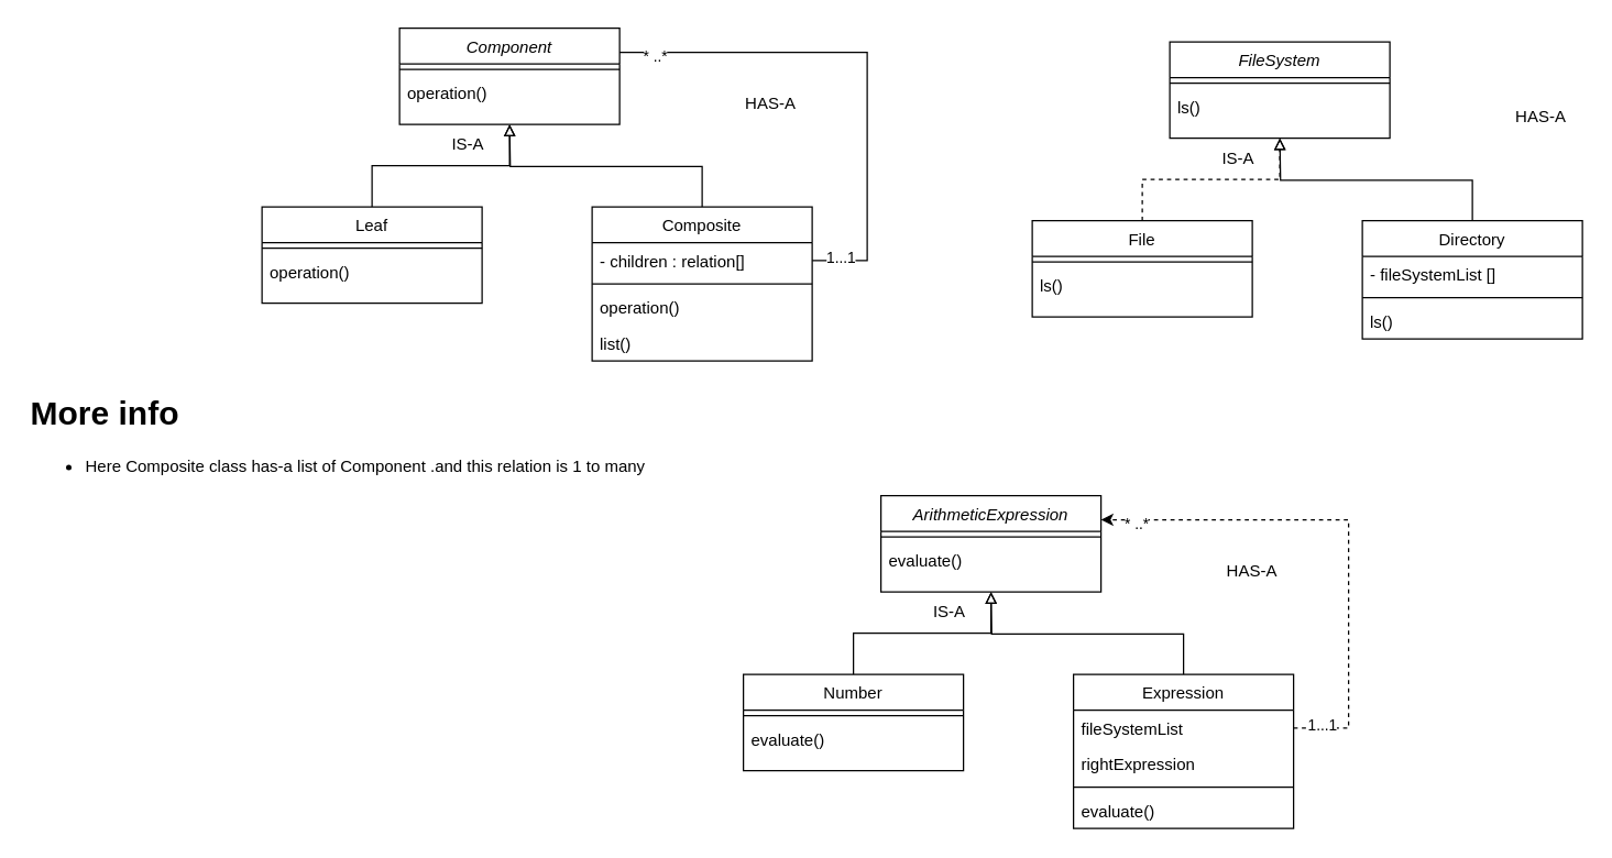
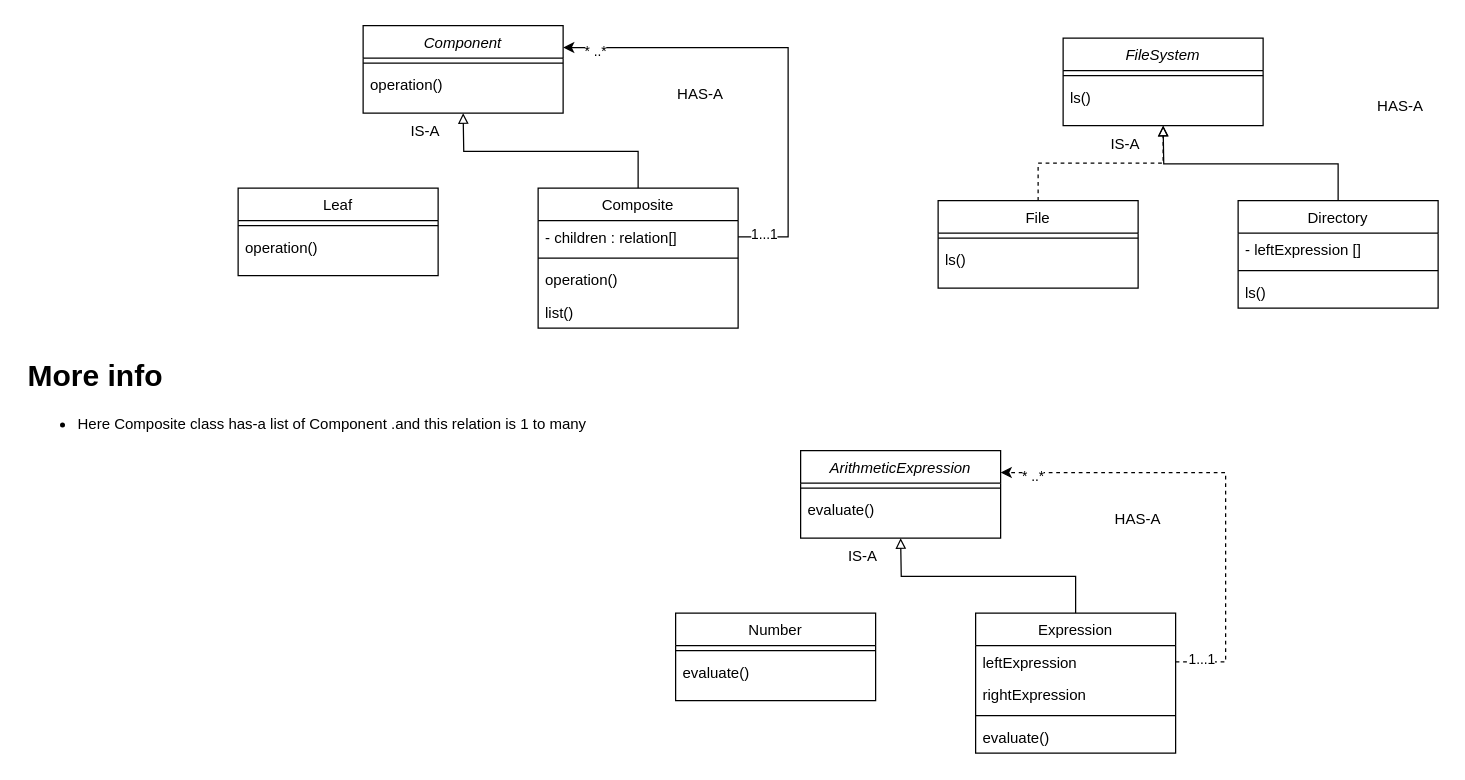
  <mxCell id="0" />
  <mxCell id="1" parent="0" />
  <mxCell id="2" value="FileSystem" style="swimlane;fontStyle=2;align=center;verticalAlign=top;childLayout=stackLayout;horizontal=1;startSize=26;horizontalStack=0;resizeParent=1;resizeLast=0;collapsible=1;marginBottom=0;rounded=0;shadow=0;strokeWidth=1;" parent="1" vertex="1"><mxGeometry x="850" y="30" width="160" height="70" as="geometry"><mxRectangle x="550" y="140" width="160" height="26" as="alternateBounds" /></mxGeometry></mxCell>
  <mxCell id="3" value="" style="line;html=1;strokeWidth=1;align=left;verticalAlign=middle;spacingTop=-1;spacingLeft=3;spacingRight=3;rotatable=0;labelPosition=right;points=[];portConstraint=eastwest;" parent="2" vertex="1"><mxGeometry y="26" width="160" height="8" as="geometry" /></mxCell>
  <mxCell id="4" value="ls()" style="text;align=left;verticalAlign=top;spacingLeft=4;spacingRight=4;overflow=hidden;rotatable=0;points=[[0,0.5],[1,0.5]];portConstraint=eastwest;" parent="2" vertex="1"><mxGeometry y="34" width="160" height="26" as="geometry" /></mxCell>
  <mxCell id="5" style="edgeStyle=orthogonalEdgeStyle;rounded=0;orthogonalLoop=1;jettySize=auto;html=1;exitX=0.5;exitY=0;exitDx=0;exitDy=0;entryX=0.5;entryY=1;entryDx=0;entryDy=0;endArrow=block;endFill=0;dashed=1;" edge="1" parent="1" source="6" target="2"><mxGeometry relative="1" as="geometry" /></mxCell>
  <mxCell id="6" value="File" style="swimlane;fontStyle=0;align=center;verticalAlign=top;childLayout=stackLayout;horizontal=1;startSize=26;horizontalStack=0;resizeParent=1;resizeLast=0;collapsible=1;marginBottom=0;rounded=0;shadow=0;strokeWidth=1;" vertex="1" parent="1"><mxGeometry x="750" y="160" width="160" height="70" as="geometry"><mxRectangle x="550" y="140" width="160" height="26" as="alternateBounds" /></mxGeometry></mxCell>
  <mxCell id="7" value="" style="line;html=1;strokeWidth=1;align=left;verticalAlign=middle;spacingTop=-1;spacingLeft=3;spacingRight=3;rotatable=0;labelPosition=right;points=[];portConstraint=eastwest;" vertex="1" parent="6"><mxGeometry y="26" width="160" height="8" as="geometry" /></mxCell>
  <mxCell id="8" value="ls()" style="text;align=left;verticalAlign=top;spacingLeft=4;spacingRight=4;overflow=hidden;rotatable=0;points=[[0,0.5],[1,0.5]];portConstraint=eastwest;" vertex="1" parent="6"><mxGeometry y="34" width="160" height="26" as="geometry" /></mxCell>
  <mxCell id="9" style="edgeStyle=orthogonalEdgeStyle;rounded=0;orthogonalLoop=1;jettySize=auto;html=1;exitX=0.5;exitY=0;exitDx=0;exitDy=0;endArrow=block;endFill=0;" edge="1" parent="1" source="10"><mxGeometry relative="1" as="geometry"><mxPoint x="930" y="100" as="targetPoint" /></mxGeometry></mxCell>
  <mxCell id="10" value="Directory" style="swimlane;fontStyle=0;align=center;verticalAlign=top;childLayout=stackLayout;horizontal=1;startSize=26;horizontalStack=0;resizeParent=1;resizeLast=0;collapsible=1;marginBottom=0;rounded=0;shadow=0;strokeWidth=1;" vertex="1" parent="1"><mxGeometry x="990" y="160" width="160" height="86" as="geometry"><mxRectangle x="550" y="140" width="160" height="26" as="alternateBounds" /></mxGeometry></mxCell>
- <mxCell id="11" value="- fileSystemList []" style="text;align=left;verticalAlign=top;spacingLeft=4;spacingRight=4;overflow=hidden;rotatable=0;points=[[0,0.5],[1,0.5]];portConstraint=eastwest;" vertex="1" parent="10"><mxGeometry y="26" width="160" height="26" as="geometry" /></mxCell>
+ <mxCell id="11" value="- leftExpression []" style="text;align=left;verticalAlign=top;spacingLeft=4;spacingRight=4;overflow=hidden;rotatable=0;points=[[0,0.5],[1,0.5]];portConstraint=eastwest;" vertex="1" parent="10"><mxGeometry y="26" width="160" height="26" as="geometry" /></mxCell>
  <mxCell id="12" value="" style="line;html=1;strokeWidth=1;align=left;verticalAlign=middle;spacingTop=-1;spacingLeft=3;spacingRight=3;rotatable=0;labelPosition=right;points=[];portConstraint=eastwest;" vertex="1" parent="10"><mxGeometry y="52" width="160" height="8" as="geometry" /></mxCell>
  <mxCell id="13" value="ls()" style="text;align=left;verticalAlign=top;spacingLeft=4;spacingRight=4;overflow=hidden;rotatable=0;points=[[0,0.5],[1,0.5]];portConstraint=eastwest;" vertex="1" parent="10"><mxGeometry y="60" width="160" height="26" as="geometry" /></mxCell>
  <mxCell id="14" value="IS-A" style="text;html=1;align=center;verticalAlign=middle;whiteSpace=wrap;rounded=0;" vertex="1" parent="1"><mxGeometry x="870" y="100" width="60" height="30" as="geometry" /></mxCell>
  <mxCell id="15" value="HAS-A" style="text;html=1;align=center;verticalAlign=middle;whiteSpace=wrap;rounded=0;" vertex="1" parent="1"><mxGeometry x="1090" y="70" width="60" height="30" as="geometry" /></mxCell>
  <mxCell id="16" value="Component" style="swimlane;fontStyle=2;align=center;verticalAlign=top;childLayout=stackLayout;horizontal=1;startSize=26;horizontalStack=0;resizeParent=1;resizeLast=0;collapsible=1;marginBottom=0;rounded=0;shadow=0;strokeWidth=1;" vertex="1" parent="1"><mxGeometry x="290" y="20" width="160" height="70" as="geometry"><mxRectangle x="550" y="140" width="160" height="26" as="alternateBounds" /></mxGeometry></mxCell>
  <mxCell id="17" value="" style="line;html=1;strokeWidth=1;align=left;verticalAlign=middle;spacingTop=-1;spacingLeft=3;spacingRight=3;rotatable=0;labelPosition=right;points=[];portConstraint=eastwest;" vertex="1" parent="16"><mxGeometry y="26" width="160" height="8" as="geometry" /></mxCell>
  <mxCell id="18" value="operation()" style="text;align=left;verticalAlign=top;spacingLeft=4;spacingRight=4;overflow=hidden;rotatable=0;points=[[0,0.5],[1,0.5]];portConstraint=eastwest;" vertex="1" parent="16"><mxGeometry y="34" width="160" height="26" as="geometry" /></mxCell>
- <mxCell id="19" style="edgeStyle=orthogonalEdgeStyle;rounded=0;orthogonalLoop=1;jettySize=auto;html=1;exitX=0.5;exitY=0;exitDx=0;exitDy=0;entryX=0.5;entryY=1;entryDx=0;entryDy=0;endArrow=block;endFill=0;" edge="1" parent="1" source="20" target="16"><mxGeometry relative="1" as="geometry" /></mxCell>
  <mxCell id="20" value="Leaf" style="swimlane;fontStyle=0;align=center;verticalAlign=top;childLayout=stackLayout;horizontal=1;startSize=26;horizontalStack=0;resizeParent=1;resizeLast=0;collapsible=1;marginBottom=0;rounded=0;shadow=0;strokeWidth=1;" vertex="1" parent="1"><mxGeometry x="190" y="150" width="160" height="70" as="geometry"><mxRectangle x="550" y="140" width="160" height="26" as="alternateBounds" /></mxGeometry></mxCell>
  <mxCell id="21" value="" style="line;html=1;strokeWidth=1;align=left;verticalAlign=middle;spacingTop=-1;spacingLeft=3;spacingRight=3;rotatable=0;labelPosition=right;points=[];portConstraint=eastwest;" vertex="1" parent="20"><mxGeometry y="26" width="160" height="8" as="geometry" /></mxCell>
  <mxCell id="22" value="operation()" style="text;align=left;verticalAlign=top;spacingLeft=4;spacingRight=4;overflow=hidden;rotatable=0;points=[[0,0.5],[1,0.5]];portConstraint=eastwest;" vertex="1" parent="20"><mxGeometry y="34" width="160" height="26" as="geometry" /></mxCell>
  <mxCell id="23" style="edgeStyle=orthogonalEdgeStyle;rounded=0;orthogonalLoop=1;jettySize=auto;html=1;exitX=0.5;exitY=0;exitDx=0;exitDy=0;endArrow=block;endFill=0;" edge="1" parent="1" source="24"><mxGeometry relative="1" as="geometry"><mxPoint x="370" y="90" as="targetPoint" /></mxGeometry></mxCell>
  <mxCell id="24" value="Composite" style="swimlane;fontStyle=0;align=center;verticalAlign=top;childLayout=stackLayout;horizontal=1;startSize=26;horizontalStack=0;resizeParent=1;resizeLast=0;collapsible=1;marginBottom=0;rounded=0;shadow=0;strokeWidth=1;" vertex="1" parent="1"><mxGeometry x="430" y="150" width="160" height="112" as="geometry"><mxRectangle x="550" y="140" width="160" height="26" as="alternateBounds" /></mxGeometry></mxCell>
  <mxCell id="25" value="- children : relation[]" style="text;align=left;verticalAlign=top;spacingLeft=4;spacingRight=4;overflow=hidden;rotatable=0;points=[[0,0.5],[1,0.5]];portConstraint=eastwest;" vertex="1" parent="24"><mxGeometry y="26" width="160" height="26" as="geometry" /></mxCell>
  <mxCell id="26" value="" style="line;html=1;strokeWidth=1;align=left;verticalAlign=middle;spacingTop=-1;spacingLeft=3;spacingRight=3;rotatable=0;labelPosition=right;points=[];portConstraint=eastwest;" vertex="1" parent="24"><mxGeometry y="52" width="160" height="8" as="geometry" /></mxCell>
  <mxCell id="27" value="operation()" style="text;align=left;verticalAlign=top;spacingLeft=4;spacingRight=4;overflow=hidden;rotatable=0;points=[[0,0.5],[1,0.5]];portConstraint=eastwest;" vertex="1" parent="24"><mxGeometry y="60" width="160" height="26" as="geometry" /></mxCell>
  <mxCell id="28" value="list()" style="text;align=left;verticalAlign=top;spacingLeft=4;spacingRight=4;overflow=hidden;rotatable=0;points=[[0,0.5],[1,0.5]];portConstraint=eastwest;" vertex="1" parent="24"><mxGeometry y="86" width="160" height="26" as="geometry" /></mxCell>
  <mxCell id="29" value="IS-A" style="text;html=1;align=center;verticalAlign=middle;whiteSpace=wrap;rounded=0;" vertex="1" parent="1"><mxGeometry x="310" y="90" width="60" height="30" as="geometry" /></mxCell>
- <mxCell id="30" style="edgeStyle=orthogonalEdgeStyle;rounded=0;orthogonalLoop=1;jettySize=auto;html=1;exitX=1;exitY=0.5;exitDx=0;exitDy=0;entryX=1;entryY=0.25;entryDx=0;entryDy=0;fontStyle=1;fontSize=14;endArrow=none;" edge="1" parent="1" source="25" target="16"><mxGeometry relative="1" as="geometry"><Array as="points"><mxPoint x="630" y="189" /><mxPoint x="630" y="38" /></Array></mxGeometry></mxCell>
+ <mxCell id="30" style="edgeStyle=orthogonalEdgeStyle;rounded=0;orthogonalLoop=1;jettySize=auto;html=1;exitX=1;exitY=0.5;exitDx=0;exitDy=0;entryX=1;entryY=0.25;entryDx=0;entryDy=0;fontStyle=1;fontSize=14;" edge="1" parent="1" source="25" target="16"><mxGeometry relative="1" as="geometry"><Array as="points"><mxPoint x="630" y="189" /><mxPoint x="630" y="38" /></Array></mxGeometry></mxCell>
  <mxCell id="31" value="1...1" style="edgeLabel;html=1;align=center;verticalAlign=middle;resizable=0;points=[];" vertex="1" connectable="0" parent="30"><mxGeometry x="-0.941" y="3" relative="1" as="geometry"><mxPoint x="9" as="offset" /></mxGeometry></mxCell>
  <mxCell id="32" value="* ..*" style="edgeLabel;html=1;align=center;verticalAlign=middle;resizable=0;points=[];" vertex="1" connectable="0" parent="30"><mxGeometry x="0.862" y="3" relative="1" as="geometry"><mxPoint as="offset" /></mxGeometry></mxCell>
  <mxCell id="33" value="HAS-A" style="text;html=1;align=center;verticalAlign=middle;whiteSpace=wrap;rounded=0;" vertex="1" parent="1"><mxGeometry x="530" y="60" width="60" height="30" as="geometry" /></mxCell>
  <mxCell id="34" value="&lt;h1 style=&quot;margin-top: 0px;&quot;&gt;More info&lt;/h1&gt;&lt;div&gt;&lt;ul&gt;&lt;li&gt;Here Composite class has-a list of Component .and this relation is 1 to many&amp;nbsp;&lt;/li&gt;&lt;/ul&gt;&lt;/div&gt;" style="text;html=1;whiteSpace=wrap;overflow=hidden;rounded=0;" vertex="1" parent="1"><mxGeometry x="20" y="280" width="500" height="120" as="geometry" /></mxCell>
  <mxCell id="35" value="ArithmeticExpression" style="swimlane;fontStyle=2;align=center;verticalAlign=top;childLayout=stackLayout;horizontal=1;startSize=26;horizontalStack=0;resizeParent=1;resizeLast=0;collapsible=1;marginBottom=0;rounded=0;shadow=0;strokeWidth=1;" vertex="1" parent="1"><mxGeometry x="640" y="360" width="160" height="70" as="geometry"><mxRectangle x="550" y="140" width="160" height="26" as="alternateBounds" /></mxGeometry></mxCell>
  <mxCell id="36" value="" style="line;html=1;strokeWidth=1;align=left;verticalAlign=middle;spacingTop=-1;spacingLeft=3;spacingRight=3;rotatable=0;labelPosition=right;points=[];portConstraint=eastwest;" vertex="1" parent="35"><mxGeometry y="26" width="160" height="8" as="geometry" /></mxCell>
  <mxCell id="37" value="evaluate()" style="text;align=left;verticalAlign=top;spacingLeft=4;spacingRight=4;overflow=hidden;rotatable=0;points=[[0,0.5],[1,0.5]];portConstraint=eastwest;" vertex="1" parent="35"><mxGeometry y="34" width="160" height="26" as="geometry" /></mxCell>
- <mxCell id="38" style="edgeStyle=orthogonalEdgeStyle;rounded=0;orthogonalLoop=1;jettySize=auto;html=1;exitX=0.5;exitY=0;exitDx=0;exitDy=0;entryX=0.5;entryY=1;entryDx=0;entryDy=0;endArrow=block;endFill=0;" edge="1" parent="1" source="39" target="35"><mxGeometry relative="1" as="geometry" /></mxCell>
  <mxCell id="39" value="Number" style="swimlane;fontStyle=0;align=center;verticalAlign=top;childLayout=stackLayout;horizontal=1;startSize=26;horizontalStack=0;resizeParent=1;resizeLast=0;collapsible=1;marginBottom=0;rounded=0;shadow=0;strokeWidth=1;" vertex="1" parent="1"><mxGeometry x="540" y="490" width="160" height="70" as="geometry"><mxRectangle x="550" y="140" width="160" height="26" as="alternateBounds" /></mxGeometry></mxCell>
  <mxCell id="40" value="" style="line;html=1;strokeWidth=1;align=left;verticalAlign=middle;spacingTop=-1;spacingLeft=3;spacingRight=3;rotatable=0;labelPosition=right;points=[];portConstraint=eastwest;" vertex="1" parent="39"><mxGeometry y="26" width="160" height="8" as="geometry" /></mxCell>
  <mxCell id="41" value="evaluate()" style="text;align=left;verticalAlign=top;spacingLeft=4;spacingRight=4;overflow=hidden;rotatable=0;points=[[0,0.5],[1,0.5]];portConstraint=eastwest;" vertex="1" parent="39"><mxGeometry y="34" width="160" height="26" as="geometry" /></mxCell>
  <mxCell id="42" style="edgeStyle=orthogonalEdgeStyle;rounded=0;orthogonalLoop=1;jettySize=auto;html=1;exitX=0.5;exitY=0;exitDx=0;exitDy=0;endArrow=block;endFill=0;" edge="1" parent="1" source="43"><mxGeometry relative="1" as="geometry"><mxPoint x="720" y="430" as="targetPoint" /></mxGeometry></mxCell>
  <mxCell id="43" value="Expression" style="swimlane;fontStyle=0;align=center;verticalAlign=top;childLayout=stackLayout;horizontal=1;startSize=26;horizontalStack=0;resizeParent=1;resizeLast=0;collapsible=1;marginBottom=0;rounded=0;shadow=0;strokeWidth=1;" vertex="1" parent="1"><mxGeometry x="780" y="490" width="160" height="112" as="geometry"><mxRectangle x="550" y="140" width="160" height="26" as="alternateBounds" /></mxGeometry></mxCell>
- <mxCell id="44" value="fileSystemList" style="text;align=left;verticalAlign=top;spacingLeft=4;spacingRight=4;overflow=hidden;rotatable=0;points=[[0,0.5],[1,0.5]];portConstraint=eastwest;" vertex="1" parent="43"><mxGeometry y="26" width="160" height="26" as="geometry" /></mxCell>
+ <mxCell id="44" value="leftExpression" style="text;align=left;verticalAlign=top;spacingLeft=4;spacingRight=4;overflow=hidden;rotatable=0;points=[[0,0.5],[1,0.5]];portConstraint=eastwest;" vertex="1" parent="43"><mxGeometry y="26" width="160" height="26" as="geometry" /></mxCell>
  <mxCell id="45" value="rightExpression" style="text;align=left;verticalAlign=top;spacingLeft=4;spacingRight=4;overflow=hidden;rotatable=0;points=[[0,0.5],[1,0.5]];portConstraint=eastwest;" vertex="1" parent="43"><mxGeometry y="52" width="160" height="26" as="geometry" /></mxCell>
  <mxCell id="46" value="" style="line;html=1;strokeWidth=1;align=left;verticalAlign=middle;spacingTop=-1;spacingLeft=3;spacingRight=3;rotatable=0;labelPosition=right;points=[];portConstraint=eastwest;" vertex="1" parent="43"><mxGeometry y="78" width="160" height="8" as="geometry" /></mxCell>
  <mxCell id="47" value="evaluate()" style="text;align=left;verticalAlign=top;spacingLeft=4;spacingRight=4;overflow=hidden;rotatable=0;points=[[0,0.5],[1,0.5]];portConstraint=eastwest;" vertex="1" parent="43"><mxGeometry y="86" width="160" height="26" as="geometry" /></mxCell>
  <mxCell id="48" value="IS-A" style="text;html=1;align=center;verticalAlign=middle;whiteSpace=wrap;rounded=0;" vertex="1" parent="1"><mxGeometry x="660" y="430" width="60" height="30" as="geometry" /></mxCell>
  <mxCell id="49" style="edgeStyle=orthogonalEdgeStyle;rounded=0;orthogonalLoop=1;jettySize=auto;html=1;exitX=1;exitY=0.5;exitDx=0;exitDy=0;entryX=1;entryY=0.25;entryDx=0;entryDy=0;fontStyle=1;fontSize=14;dashed=1;" edge="1" parent="1" source="44" target="35"><mxGeometry relative="1" as="geometry"><Array as="points"><mxPoint x="980" y="529" /><mxPoint x="980" y="378" /></Array></mxGeometry></mxCell>
  <mxCell id="50" value="1...1" style="edgeLabel;html=1;align=center;verticalAlign=middle;resizable=0;points=[];" vertex="1" connectable="0" parent="49"><mxGeometry x="-0.941" y="3" relative="1" as="geometry"><mxPoint x="9" as="offset" /></mxGeometry></mxCell>
  <mxCell id="51" value="* ..*" style="edgeLabel;html=1;align=center;verticalAlign=middle;resizable=0;points=[];" vertex="1" connectable="0" parent="49"><mxGeometry x="0.862" y="3" relative="1" as="geometry"><mxPoint as="offset" /></mxGeometry></mxCell>
  <mxCell id="52" value="HAS-A" style="text;html=1;align=center;verticalAlign=middle;whiteSpace=wrap;rounded=0;" vertex="1" parent="1"><mxGeometry x="880" y="400" width="60" height="30" as="geometry" /></mxCell>
